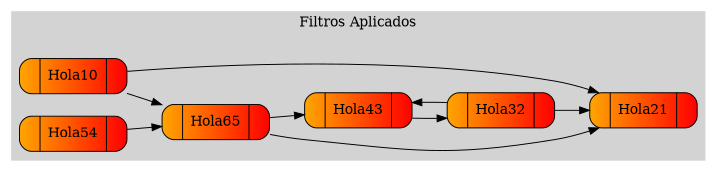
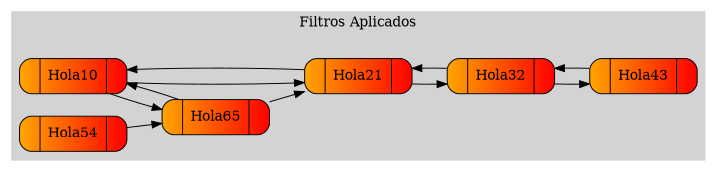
  digraph {
    nodesep=0.3
    rankdir=LR
    node [fillcolor="orange:red" shape=record style="rounded,filled"]
    n1 [height=0.5 label="{ |Hola10| }" width=0.7]
    n2 [height=0.5 label="{ |Hola21| }" width=0.7]
    n3 [height=0.5 label="{ |Hola65| }" width=0.7]
    n4 [height=0.5 label="{ |Hola32| }" width=0.7]
    n5 [height=0.5 label="{ |Hola43| }" width=0.7]
    n6 [height=0.5 label="{ |Hola54| }" width=0.7]
    subgraph cluster_1 {
      color=lightgrey
      label="Filtros Aplicados\n\n"
      labelloc=t
      style=filled
      n1
      n2
      n3
      n4
      n5
      n6
    }
    n1 -> n2
    n1 -> n3
-   n3 -> n5
+   n2 -> n1
+   n2 -> n4
+   n3 -> n1
    n3 -> n2
    n4 -> n2
    n4 -> n5
    n5 -> n4
    n6 -> n3
  }
